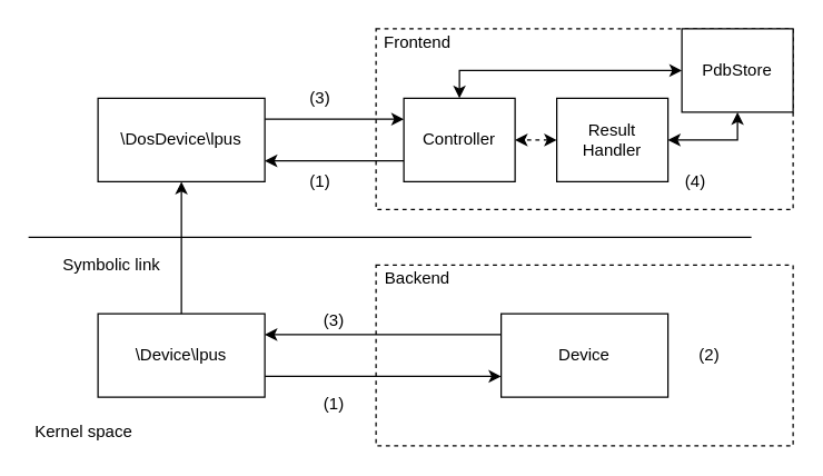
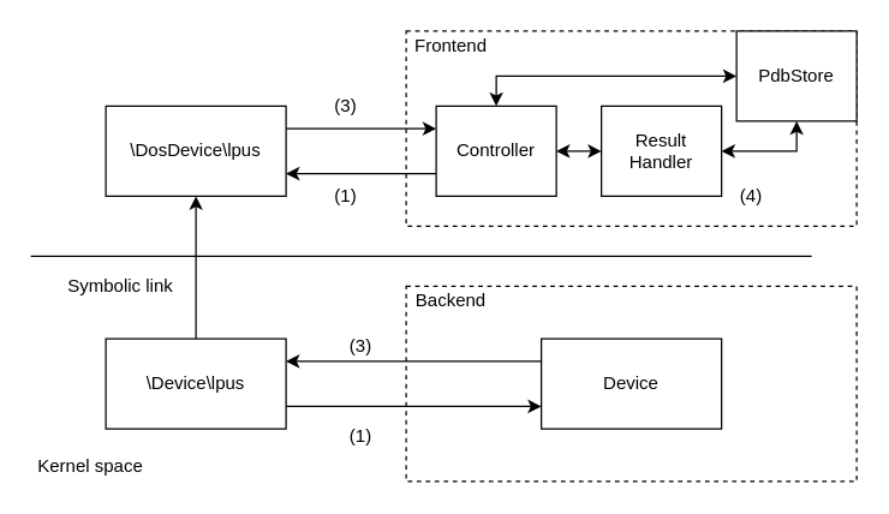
  <mxCell id="0" />
  <mxCell id="1" parent="0" />
  <mxCell id="2" value="" style="rounded=0;whiteSpace=wrap;html=1;fillColor=none;dashed=1;" vertex="1" parent="1"><mxGeometry x="270" y="20" width="300" height="130" as="geometry" /></mxCell>
  <mxCell id="3" value="" style="rounded=0;whiteSpace=wrap;html=1;fillColor=none;dashed=1;" vertex="1" parent="1"><mxGeometry x="270" y="190" width="300" height="130" as="geometry" /></mxCell>
  <mxCell id="4" style="edgeStyle=orthogonalEdgeStyle;rounded=0;orthogonalLoop=1;jettySize=auto;html=1;exitX=1;exitY=0.25;exitDx=0;exitDy=0;entryX=0;entryY=0.25;entryDx=0;entryDy=0;startArrow=none;startFill=0;" edge="1" parent="1" source="5" target="13"><mxGeometry relative="1" as="geometry" /></mxCell>
  <mxCell id="5" value="\DosDevice\lpus" style="rounded=0;whiteSpace=wrap;html=1;" vertex="1" parent="1"><mxGeometry x="70" y="70" width="120" height="60" as="geometry" /></mxCell>
  <mxCell id="6" style="edgeStyle=orthogonalEdgeStyle;rounded=0;orthogonalLoop=1;jettySize=auto;html=1;exitX=0.5;exitY=0;exitDx=0;exitDy=0;entryX=0.5;entryY=1;entryDx=0;entryDy=0;" edge="1" parent="1" source="8" target="5"><mxGeometry relative="1" as="geometry" /></mxCell>
  <mxCell id="7" style="edgeStyle=orthogonalEdgeStyle;rounded=0;orthogonalLoop=1;jettySize=auto;html=1;exitX=1;exitY=0.75;exitDx=0;exitDy=0;entryX=0;entryY=0.75;entryDx=0;entryDy=0;startArrow=none;startFill=0;" edge="1" parent="1" source="8" target="15"><mxGeometry relative="1" as="geometry" /></mxCell>
  <mxCell id="8" value="\Device\lpus" style="rounded=0;whiteSpace=wrap;html=1;" vertex="1" parent="1"><mxGeometry x="70" y="225" width="120" height="60" as="geometry" /></mxCell>
  <mxCell id="9" value="" style="endArrow=none;html=1;" edge="1" parent="1"><mxGeometry width="50" height="50" relative="1" as="geometry"><mxPoint x="20" y="170" as="sourcePoint" /><mxPoint x="540" y="170" as="targetPoint" /></mxGeometry></mxCell>
  <mxCell id="10" style="edgeStyle=orthogonalEdgeStyle;rounded=0;orthogonalLoop=1;jettySize=auto;html=1;exitX=0;exitY=0.5;exitDx=0;exitDy=0;entryX=0.5;entryY=0;entryDx=0;entryDy=0;startArrow=classic;startFill=1;" edge="1" parent="1" source="11" target="13"><mxGeometry relative="1" as="geometry" /></mxCell>
  <mxCell id="11" value="PdbStore" style="rounded=0;whiteSpace=wrap;html=1;" vertex="1" parent="1"><mxGeometry x="490" y="20" width="80" height="60" as="geometry" /></mxCell>
  <mxCell id="12" style="edgeStyle=orthogonalEdgeStyle;rounded=0;orthogonalLoop=1;jettySize=auto;html=1;exitX=0;exitY=0.75;exitDx=0;exitDy=0;entryX=1;entryY=0.75;entryDx=0;entryDy=0;startArrow=none;startFill=0;" edge="1" parent="1" source="13" target="5"><mxGeometry relative="1" as="geometry" /></mxCell>
  <mxCell id="13" value="Controller" style="rounded=0;whiteSpace=wrap;html=1;" vertex="1" parent="1"><mxGeometry x="290" y="70" width="80" height="60" as="geometry" /></mxCell>
  <mxCell id="14" style="edgeStyle=orthogonalEdgeStyle;rounded=0;orthogonalLoop=1;jettySize=auto;html=1;exitX=0;exitY=0.25;exitDx=0;exitDy=0;entryX=1;entryY=0.25;entryDx=0;entryDy=0;startArrow=none;startFill=0;" edge="1" parent="1" source="15" target="8"><mxGeometry relative="1" as="geometry" /></mxCell>
  <mxCell id="15" value="Device" style="rounded=0;whiteSpace=wrap;html=1;" vertex="1" parent="1"><mxGeometry x="360" y="225" width="120" height="60" as="geometry" /></mxCell>
  <mxCell id="16" value="Kernel space" style="text;html=1;strokeColor=none;fillColor=none;align=center;verticalAlign=middle;whiteSpace=wrap;rounded=0;dashed=1;" vertex="1" parent="1"><mxGeometry x="20" y="300" width="80" height="20" as="geometry" /></mxCell>
  <mxCell id="17" value="Frontend" style="text;html=1;strokeColor=none;fillColor=none;align=center;verticalAlign=middle;whiteSpace=wrap;rounded=0;dashed=1;" vertex="1" parent="1"><mxGeometry x="270" y="20" width="60" height="20" as="geometry" /></mxCell>
  <mxCell id="18" value="Backend" style="text;html=1;strokeColor=none;fillColor=none;align=center;verticalAlign=middle;whiteSpace=wrap;rounded=0;dashed=1;" vertex="1" parent="1"><mxGeometry x="270" y="190" width="60" height="20" as="geometry" /></mxCell>
- <mxCell id="19" style="edgeStyle=orthogonalEdgeStyle;rounded=0;orthogonalLoop=1;jettySize=auto;html=1;exitX=0;exitY=0.5;exitDx=0;exitDy=0;entryX=1;entryY=0.5;entryDx=0;entryDy=0;startArrow=classic;startFill=1;dashed=1;" edge="1" parent="1" source="21" target="13"><mxGeometry relative="1" as="geometry" /></mxCell>
+ <mxCell id="19" style="edgeStyle=orthogonalEdgeStyle;rounded=0;orthogonalLoop=1;jettySize=auto;html=1;exitX=0;exitY=0.5;exitDx=0;exitDy=0;entryX=1;entryY=0.5;entryDx=0;entryDy=0;startArrow=classic;startFill=1;" edge="1" parent="1" source="21" target="13"><mxGeometry relative="1" as="geometry" /></mxCell>
  <mxCell id="20" style="edgeStyle=orthogonalEdgeStyle;rounded=0;orthogonalLoop=1;jettySize=auto;html=1;entryX=0.5;entryY=1;entryDx=0;entryDy=0;startArrow=classic;startFill=1;" edge="1" parent="1" source="21" target="11"><mxGeometry relative="1" as="geometry" /></mxCell>
  <mxCell id="21" value="Result&lt;br&gt;Handler" style="rounded=0;whiteSpace=wrap;html=1;" vertex="1" parent="1"><mxGeometry x="400" y="70" width="80" height="60" as="geometry" /></mxCell>
  <mxCell id="22" value="Symbolic link" style="text;html=1;strokeColor=none;fillColor=none;align=center;verticalAlign=middle;whiteSpace=wrap;rounded=0;dashed=1;" vertex="1" parent="1"><mxGeometry x="30" y="180" width="100" height="20" as="geometry" /></mxCell>
  <mxCell id="23" value="(1)" style="text;html=1;strokeColor=none;fillColor=none;align=center;verticalAlign=middle;whiteSpace=wrap;rounded=0;dashed=1;" vertex="1" parent="1"><mxGeometry x="210" y="120" width="40" height="20" as="geometry" /></mxCell>
  <mxCell id="24" value="(1)" style="text;html=1;strokeColor=none;fillColor=none;align=center;verticalAlign=middle;whiteSpace=wrap;rounded=0;dashed=1;" vertex="1" parent="1"><mxGeometry x="220" y="280" width="40" height="20" as="geometry" /></mxCell>
  <mxCell id="25" value="(3)" style="text;html=1;strokeColor=none;fillColor=none;align=center;verticalAlign=middle;whiteSpace=wrap;rounded=0;dashed=1;" vertex="1" parent="1"><mxGeometry x="220" y="220" width="40" height="20" as="geometry" /></mxCell>
  <mxCell id="26" value="(3)" style="text;html=1;strokeColor=none;fillColor=none;align=center;verticalAlign=middle;whiteSpace=wrap;rounded=0;dashed=1;" vertex="1" parent="1"><mxGeometry x="210" y="60" width="40" height="20" as="geometry" /></mxCell>
- <mxCell id="27" value="(2)" style="text;html=1;strokeColor=none;fillColor=none;align=center;verticalAlign=middle;whiteSpace=wrap;rounded=0;dashed=1;" vertex="1" parent="1"><mxGeometry x="490" y="245" width="40" height="20" as="geometry" /></mxCell>
  <mxCell id="28" value="(4)" style="text;html=1;strokeColor=none;fillColor=none;align=center;verticalAlign=middle;whiteSpace=wrap;rounded=0;dashed=1;" vertex="1" parent="1"><mxGeometry x="480" y="120" width="40" height="20" as="geometry" /></mxCell>
